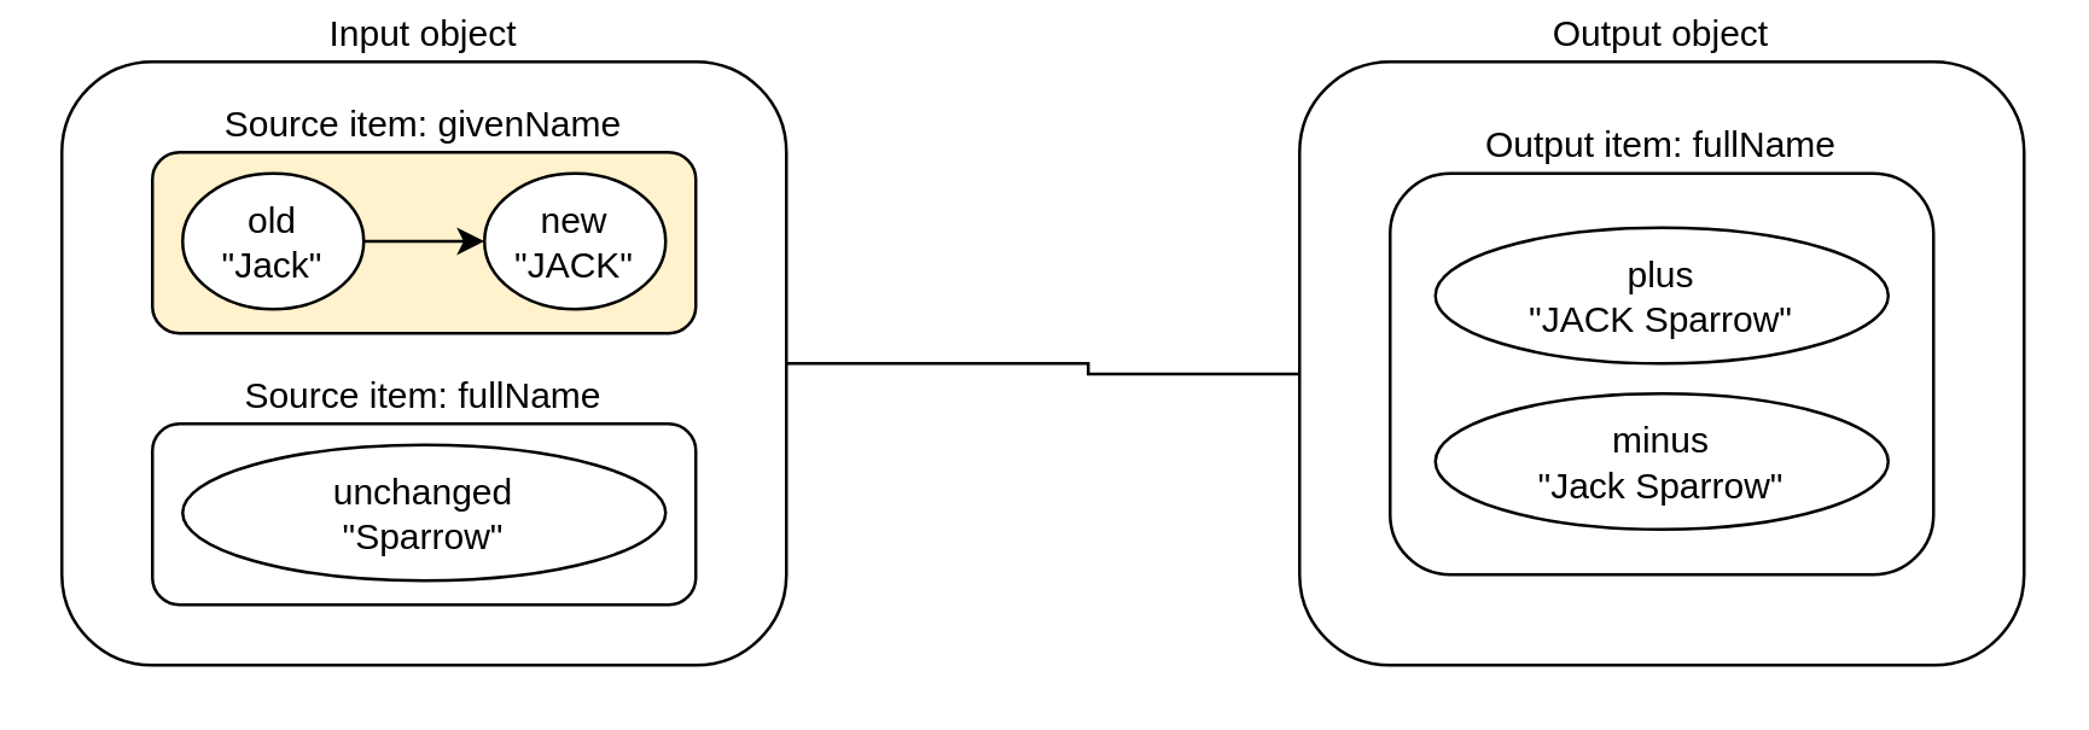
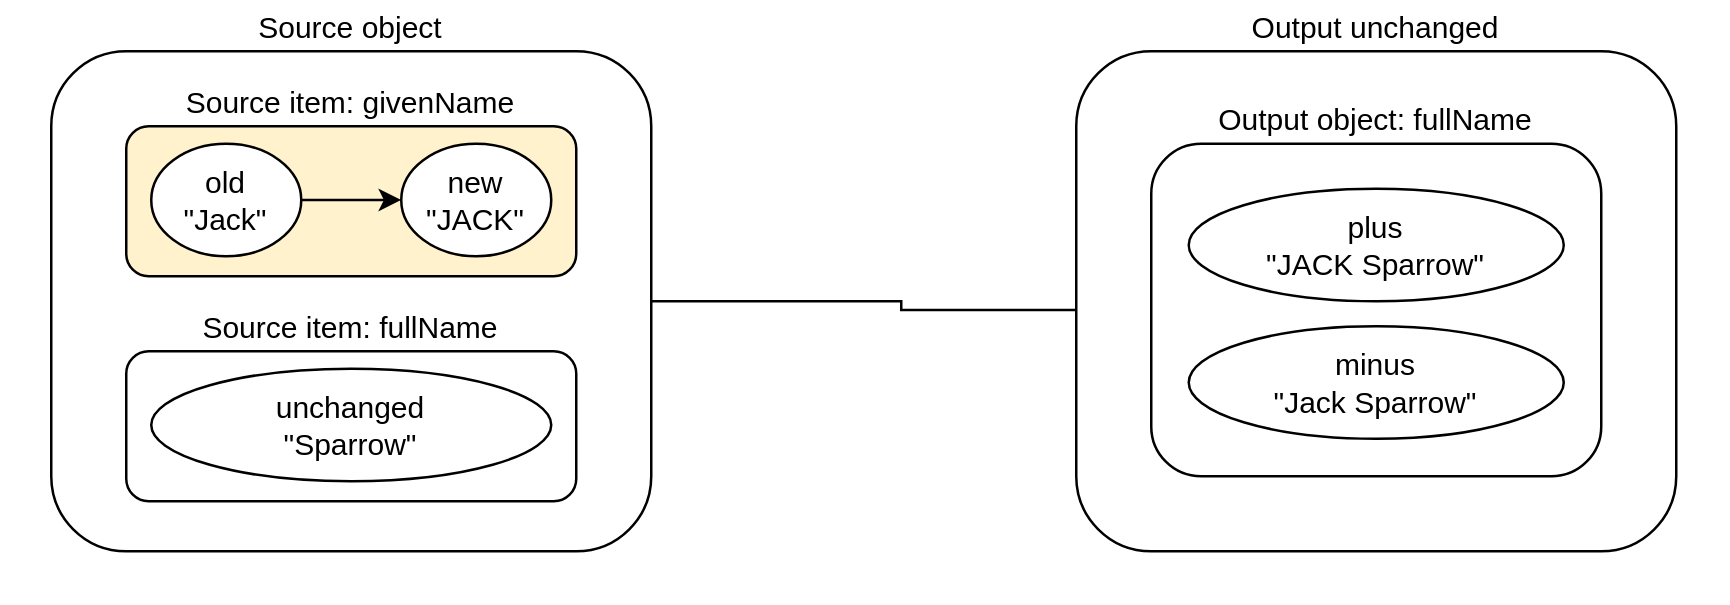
  <mxCell id="0" />
  <mxCell id="1" parent="0" />
  <mxCell id="2" style="edgeStyle=orthogonalEdgeStyle;rounded=0;orthogonalLoop=1;jettySize=auto;html=1;exitX=1;exitY=0.5;exitDx=0;exitDy=0;" parent="1" source="3" target="11" edge="1"><mxGeometry relative="1" as="geometry" /></mxCell>
- <mxCell id="3" value="Input object" style="rounded=1;whiteSpace=wrap;html=1;labelPosition=center;verticalLabelPosition=top;align=center;verticalAlign=bottom;" parent="1" vertex="1"><mxGeometry x="20" y="20" width="240" height="200" as="geometry" /></mxCell>
+ <mxCell id="3" value="Source object" style="rounded=1;whiteSpace=wrap;html=1;labelPosition=center;verticalLabelPosition=top;align=center;verticalAlign=bottom;" parent="1" vertex="1"><mxGeometry x="20" y="20" width="240" height="200" as="geometry" /></mxCell>
  <mxCell id="4" value="Source item: givenName" style="rounded=1;whiteSpace=wrap;html=1;labelPosition=center;verticalLabelPosition=top;align=center;verticalAlign=bottom;fillColor=#fff2cc;" parent="1" vertex="1"><mxGeometry x="50" y="50" width="180" height="60" as="geometry" /></mxCell>
  <mxCell id="5" style="edgeStyle=orthogonalEdgeStyle;rounded=0;orthogonalLoop=1;jettySize=auto;html=1;exitX=1;exitY=0.5;exitDx=0;exitDy=0;entryX=0;entryY=0.5;entryDx=0;entryDy=0;" parent="1" source="6" target="7" edge="1"><mxGeometry relative="1" as="geometry" /></mxCell>
  <mxCell id="6" value="old&lt;br&gt;&quot;Jack&quot;" style="ellipse;whiteSpace=wrap;html=1;" parent="1" vertex="1"><mxGeometry x="60" y="57" width="60" height="45" as="geometry" /></mxCell>
  <mxCell id="7" value="new&lt;br&gt;&quot;JACK&quot;" style="ellipse;whiteSpace=wrap;html=1;" parent="1" vertex="1"><mxGeometry x="160" y="57" width="60" height="45" as="geometry" /></mxCell>
  <mxCell id="8" value="Source item: fullName" style="rounded=1;whiteSpace=wrap;html=1;labelPosition=center;verticalLabelPosition=top;align=center;verticalAlign=bottom;" parent="1" vertex="1"><mxGeometry x="50" y="140" width="180" height="60" as="geometry" /></mxCell>
  <mxCell id="9" value="unchanged&lt;br&gt;&quot;Sparrow&quot;" style="ellipse;whiteSpace=wrap;html=1;" parent="1" vertex="1"><mxGeometry x="60" y="147" width="160" height="45" as="geometry" /></mxCell>
- <mxCell id="10" value="Output object" style="rounded=1;whiteSpace=wrap;html=1;labelPosition=center;verticalLabelPosition=top;align=center;verticalAlign=bottom;" parent="1" vertex="1"><mxGeometry x="430" y="20" width="240" height="200" as="geometry" /></mxCell>
- <mxCell id="11" value="Output item: fullName" style="rounded=1;whiteSpace=wrap;html=1;labelPosition=center;verticalLabelPosition=top;align=center;verticalAlign=bottom;" parent="1" vertex="1"><mxGeometry x="460" y="57" width="180" height="133" as="geometry" /></mxCell>
+ <mxCell id="10" value="Output unchanged" style="rounded=1;whiteSpace=wrap;html=1;labelPosition=center;verticalLabelPosition=top;align=center;verticalAlign=bottom;" parent="1" vertex="1"><mxGeometry x="430" y="20" width="240" height="200" as="geometry" /></mxCell>
+ <mxCell id="11" value="Output object: fullName" style="rounded=1;whiteSpace=wrap;html=1;labelPosition=center;verticalLabelPosition=top;align=center;verticalAlign=bottom;" parent="1" vertex="1"><mxGeometry x="460" y="57" width="180" height="133" as="geometry" /></mxCell>
  <mxCell id="12" value="plus&lt;br&gt;&quot;JACK Sparrow&quot;" style="ellipse;whiteSpace=wrap;html=1;" parent="1" vertex="1"><mxGeometry x="475" y="75" width="150" height="45" as="geometry" /></mxCell>
  <mxCell id="13" value="minus&lt;br&gt;&quot;Jack Sparrow&quot;" style="ellipse;whiteSpace=wrap;html=1;" parent="1" vertex="1"><mxGeometry x="475" y="130" width="150" height="45" as="geometry" /></mxCell>
